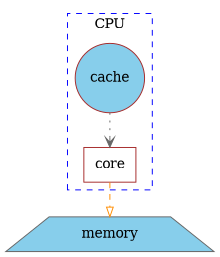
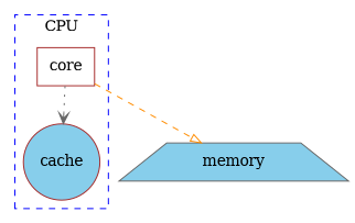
  digraph {
    node [color=brown fillcolor=skyblue style=filled]
    core [fillcolor=white shape=box]
    cache [shape=circle width=1]
    memory [color=gray40 shape=trapezium width=3]
    subgraph cluster_1 {
      color=blue
      label=CPU
      style=dashed
      core
      cache
    }
-   cache -> core [arrowhead=vee color=gray40 style=dotted]
+   core -> cache [arrowhead=vee color=gray40 style=dotted]
    core -> memory [arrowhead=onormal color=darkorange style=dashed]
  }
